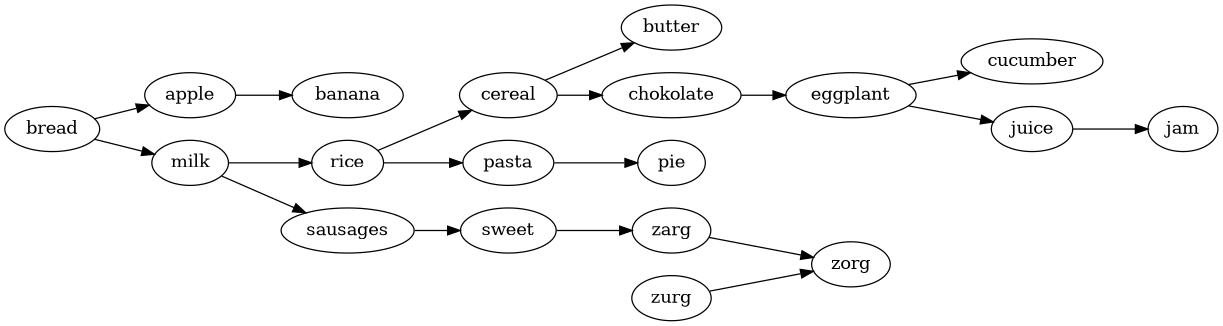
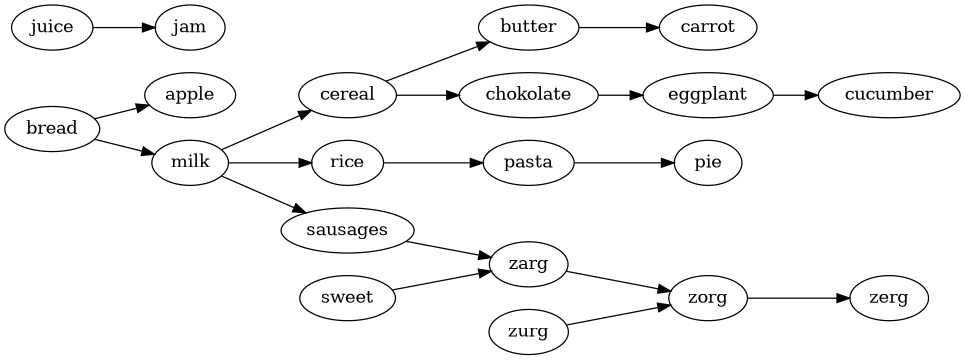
  digraph {
    rankdir=LR
    bread
    apple
    milk
-   banana
    cereal
    rice
    sausages
    butter
    chokolate
    pasta
+   carrot
    eggplant
    pie
    sweet
    cucumber
    juice
    jam
    zarg
    zorg
+   zerg
    zurg
    bread -> apple
    bread -> milk
-   apple -> banana
-   rice -> cereal
+   milk -> cereal
    milk -> rice
    milk -> sausages
    cereal -> butter
    cereal -> chokolate
    rice -> pasta
-   sausages -> sweet
+   sausages -> zarg
+   butter -> carrot
    chokolate -> eggplant
    pasta -> pie
    eggplant -> cucumber
-   eggplant -> juice
    sweet -> zarg
    juice -> jam
    zarg -> zorg
+   zorg -> zerg
    zurg -> zorg
  }
